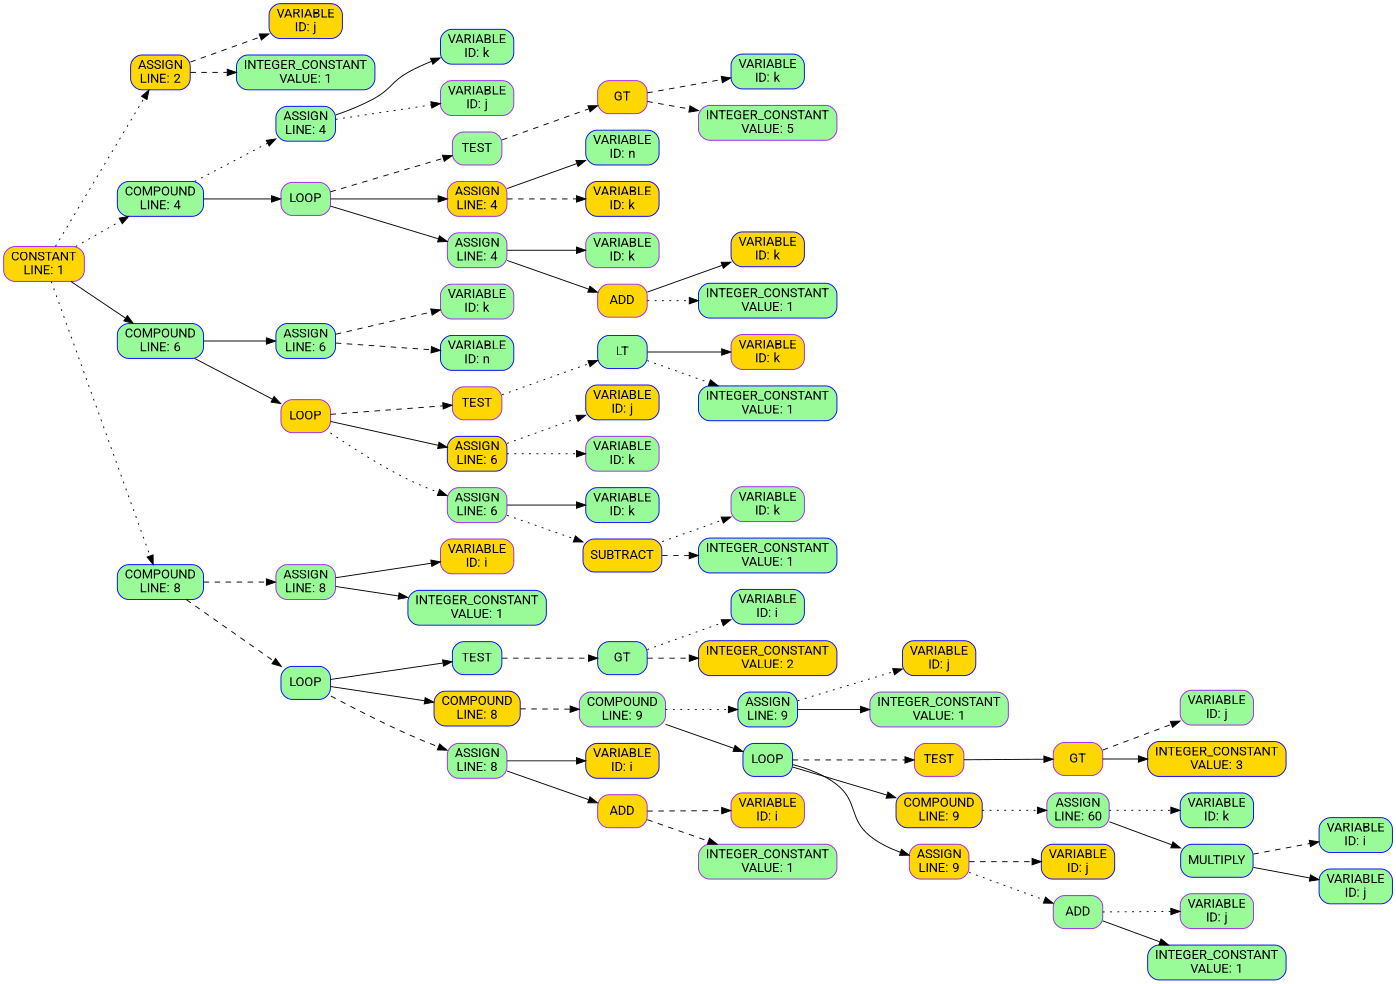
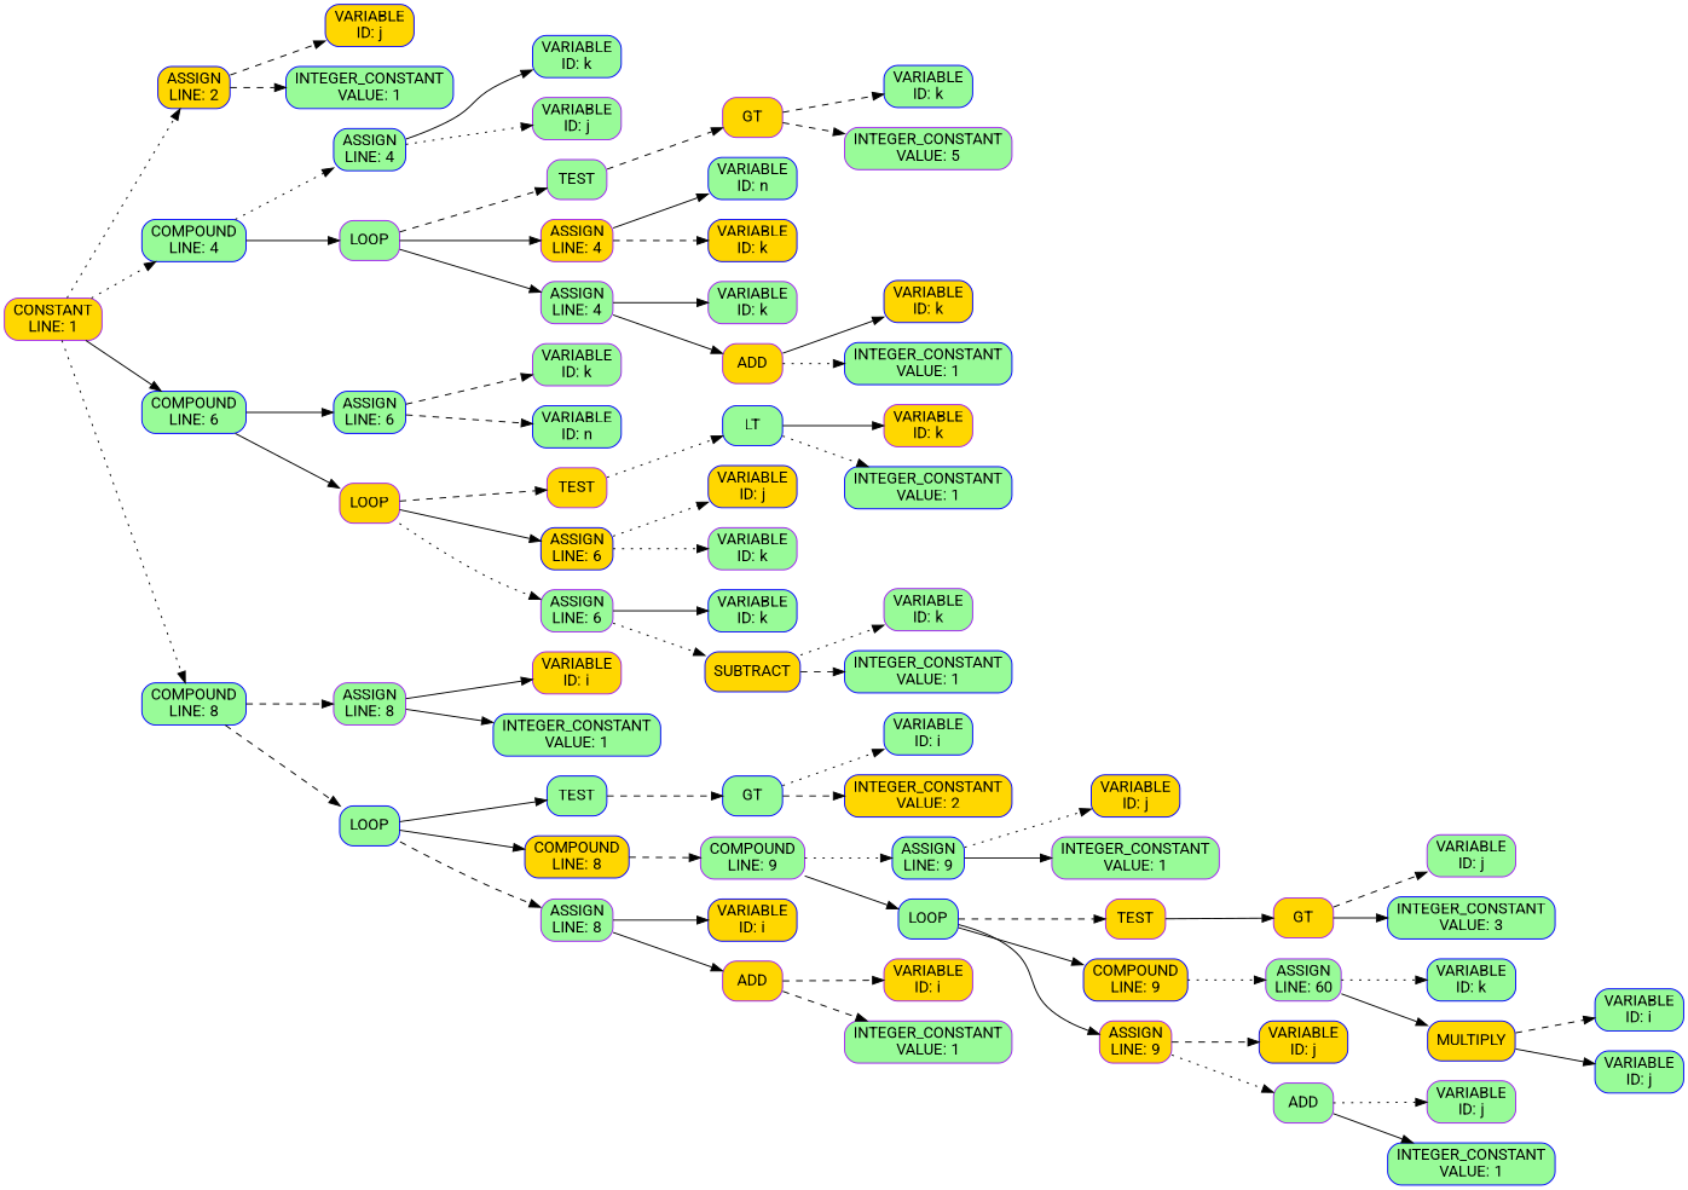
  digraph {
    fontname=Roboto
    rankdir=LR
    node [color=blue fillcolor=palegreen fontname=Roboto shape=box style="rounded,filled"]
    edge [fontname=Roboto style=solid]
    n1 [color=purple fillcolor=gold label="CONSTANT\nLINE: 1"]
    n2 [fillcolor=gold label="ASSIGN\nLINE: 2"]
    n3 [fillcolor=gold label="VARIABLE\nID: j"]
    n4 [label="INTEGER_CONSTANT\nVALUE: 1"]
    n5 [label="COMPOUND\nLINE: 4"]
    n6 [label="ASSIGN\nLINE: 4"]
    n7 [label="VARIABLE\nID: k"]
    n8 [color=purple label="VARIABLE\nID: j"]
    n9 [color=purple label=LOOP]
    n10 [color=purple label=TEST]
    n11 [color=purple fillcolor=gold label=GT]
    n12 [label="VARIABLE\nID: k"]
    n13 [color=purple label="INTEGER_CONSTANT\nVALUE: 5"]
    n14 [color=purple fillcolor=gold label="ASSIGN\nLINE: 4"]
    n15 [label="VARIABLE\nID: n"]
    n16 [fillcolor=gold label="VARIABLE\nID: k"]
    n17 [color=purple label="ASSIGN\nLINE: 4"]
    n18 [color=purple label="VARIABLE\nID: k"]
    n19 [color=purple fillcolor=gold label=ADD]
    n20 [fillcolor=gold label="VARIABLE\nID: k"]
    n21 [label="INTEGER_CONSTANT\nVALUE: 1"]
    n22 [label="COMPOUND\nLINE: 6"]
    n23 [label="ASSIGN\nLINE: 6"]
    n24 [color=purple label="VARIABLE\nID: k"]
    n25 [label="VARIABLE\nID: n"]
    n26 [color=purple fillcolor=gold label=LOOP]
    n27 [color=purple fillcolor=gold label=TEST]
    n28 [label=LT]
    n29 [color=purple fillcolor=gold label="VARIABLE\nID: k"]
    n30 [label="INTEGER_CONSTANT\nVALUE: 1"]
    n31 [fillcolor=gold label="ASSIGN\nLINE: 6"]
    n32 [fillcolor=gold label="VARIABLE\nID: j"]
    n33 [color=purple label="VARIABLE\nID: k"]
    n34 [color=purple label="ASSIGN\nLINE: 6"]
    n35 [label="VARIABLE\nID: k"]
    n36 [fillcolor=gold label=SUBTRACT]
    n37 [color=purple label="VARIABLE\nID: k"]
    n38 [label="INTEGER_CONSTANT\nVALUE: 1"]
    n39 [label="COMPOUND\nLINE: 8"]
    n40 [color=purple label="ASSIGN\nLINE: 8"]
    n41 [color=purple fillcolor=gold label="VARIABLE\nID: i"]
    n42 [label="INTEGER_CONSTANT\nVALUE: 1"]
    n43 [label=LOOP]
    n44 [label=TEST]
    n45 [label=GT]
    n46 [label="VARIABLE\nID: i"]
    n47 [fillcolor=gold label="INTEGER_CONSTANT\nVALUE: 2"]
    n48 [fillcolor=gold label="COMPOUND\nLINE: 8"]
    n49 [color=purple label="COMPOUND\nLINE: 9"]
    n50 [label="ASSIGN\nLINE: 9"]
    n51 [fillcolor=gold label="VARIABLE\nID: j"]
    n52 [color=purple label="INTEGER_CONSTANT\nVALUE: 1"]
    n53 [label=LOOP]
    n54 [color=purple fillcolor=gold label=TEST]
    n55 [color=purple fillcolor=gold label=GT]
    n56 [color=purple label="VARIABLE\nID: j"]
-   n57 [fillcolor=gold label="INTEGER_CONSTANT\nVALUE: 3"]
+   n57 [label="INTEGER_CONSTANT\nVALUE: 3"]
    n58 [fillcolor=gold label="COMPOUND\nLINE: 9"]
    n59 [color=purple label="ASSIGN\nLINE: 60"]
    n60 [label="VARIABLE\nID: k"]
-   n61 [label=MULTIPLY]
+   n61 [fillcolor=gold label=MULTIPLY]
    n62 [label="VARIABLE\nID: i"]
    n63 [label="VARIABLE\nID: j"]
    n64 [color=purple fillcolor=gold label="ASSIGN\nLINE: 9"]
    n65 [fillcolor=gold label="VARIABLE\nID: j"]
    n66 [color=purple label=ADD]
    n67 [color=purple label="VARIABLE\nID: j"]
    n68 [label="INTEGER_CONSTANT\nVALUE: 1"]
    n69 [color=purple label="ASSIGN\nLINE: 8"]
    n70 [fillcolor=gold label="VARIABLE\nID: i"]
    n71 [color=purple fillcolor=gold label=ADD]
    n72 [color=purple fillcolor=gold label="VARIABLE\nID: i"]
    n73 [color=purple label="INTEGER_CONSTANT\nVALUE: 1"]
    subgraph sub_1 {
      n1
      n2
      n3
      n4
      n5
      n6
      n7
      n8
      n9
      n10
      n11
      n12
      n13
      n14
      n15
      n16
      n17
      n18
      n19
      n20
      n21
      n22
      n23
      n24
      n25
      n26
      n27
      n28
      n29
      n30
      n31
      n32
      n33
      n34
      n35
      n36
      n37
      n38
      n39
      n40
      n41
      n42
      n43
      n44
      n45
      n46
      n47
      n48
      n49
      n50
      n51
      n52
      n53
      n54
      n55
      n56
      n57
      n58
      n59
      n60
      n61
      n62
      n63
      n64
      n65
      n66
      n67
      n68
      n69
      n70
      n71
      n72
      n73
    }
    n1 -> n2 [style=dotted]
    n1 -> n5 [style=dotted]
    n1 -> n22
    n1 -> n39 [style=dotted]
    n2 -> n3 [style=dashed]
    n2 -> n4 [style=dashed]
    n5 -> n6 [style=dotted]
    n5 -> n9
    n6 -> n7
    n6 -> n8 [style=dotted]
    n9 -> n10 [style=dashed]
    n9 -> n14
    n9 -> n17
    n10 -> n11 [style=dashed]
    n11 -> n12 [style=dashed]
    n11 -> n13 [style=dashed]
    n14 -> n15
    n14 -> n16 [style=dashed]
    n17 -> n18
    n17 -> n19
    n19 -> n20
    n19 -> n21 [style=dotted]
    n22 -> n23
    n22 -> n26
    n23 -> n24 [style=dashed]
    n23 -> n25 [style=dashed]
    n26 -> n27 [style=dashed]
    n26 -> n31
    n26 -> n34 [style=dotted]
    n27 -> n28 [style=dotted]
    n28 -> n29
    n28 -> n30 [style=dotted]
    n31 -> n32 [style=dotted]
    n31 -> n33 [style=dotted]
    n34 -> n35
    n34 -> n36 [style=dotted]
    n36 -> n37 [style=dotted]
    n36 -> n38 [style=dashed]
    n39 -> n40 [style=dashed]
    n39 -> n43 [style=dashed]
    n40 -> n41
    n40 -> n42
    n43 -> n44
    n43 -> n48
    n43 -> n69 [style=dashed]
    n44 -> n45 [style=dashed]
    n45 -> n46 [style=dotted]
    n45 -> n47 [style=dashed]
    n48 -> n49 [style=dashed]
    n49 -> n50 [style=dotted]
    n49 -> n53
    n50 -> n51 [style=dotted]
    n50 -> n52
    n53 -> n54 [style=dashed]
    n53 -> n58
    n53 -> n64
    n54 -> n55
    n55 -> n56 [style=dashed]
    n55 -> n57
    n58 -> n59 [style=dotted]
    n59 -> n60 [style=dotted]
    n59 -> n61
    n61 -> n62 [style=dashed]
    n61 -> n63
    n64 -> n65 [style=dashed]
    n64 -> n66 [style=dotted]
    n66 -> n67 [style=dotted]
    n66 -> n68
    n69 -> n70
    n69 -> n71
    n71 -> n72 [style=dashed]
    n71 -> n73 [style=dashed]
  }
